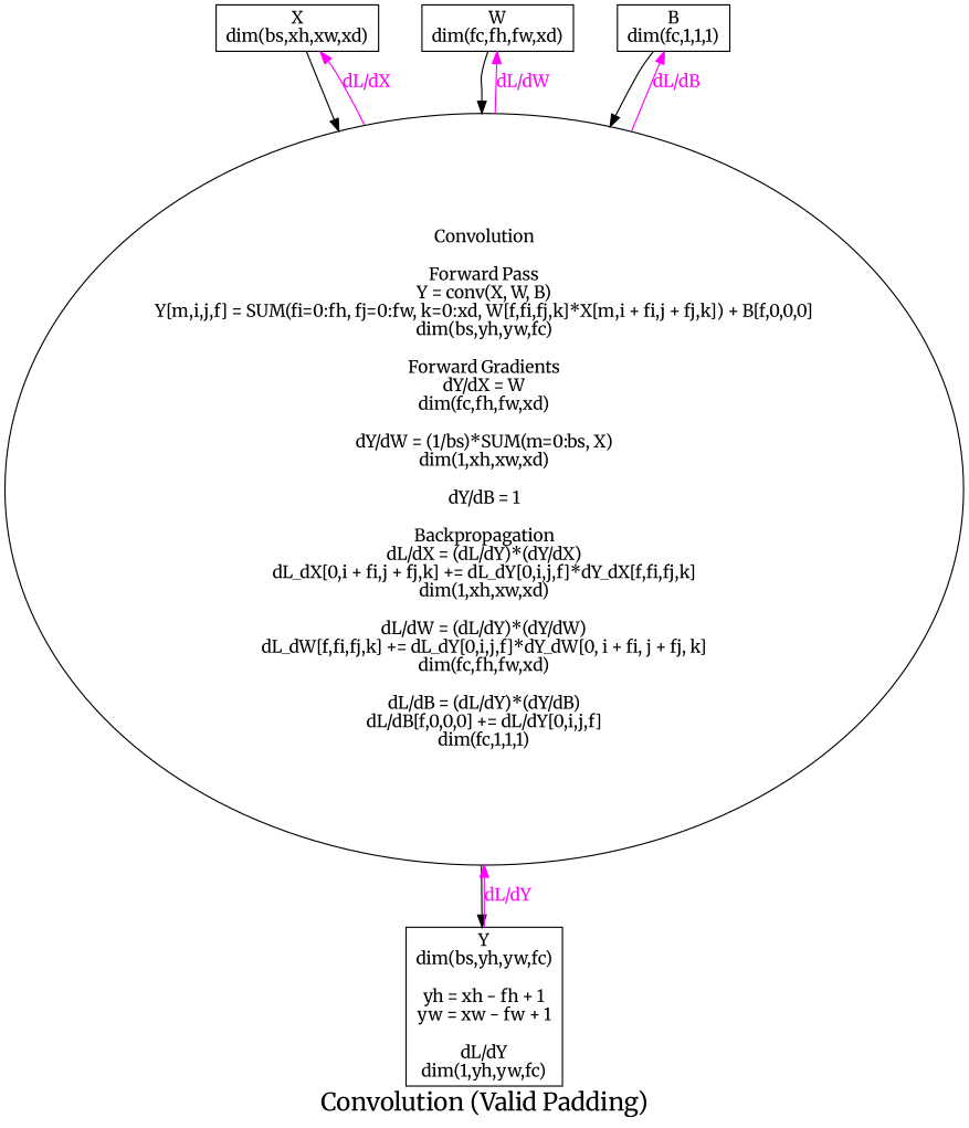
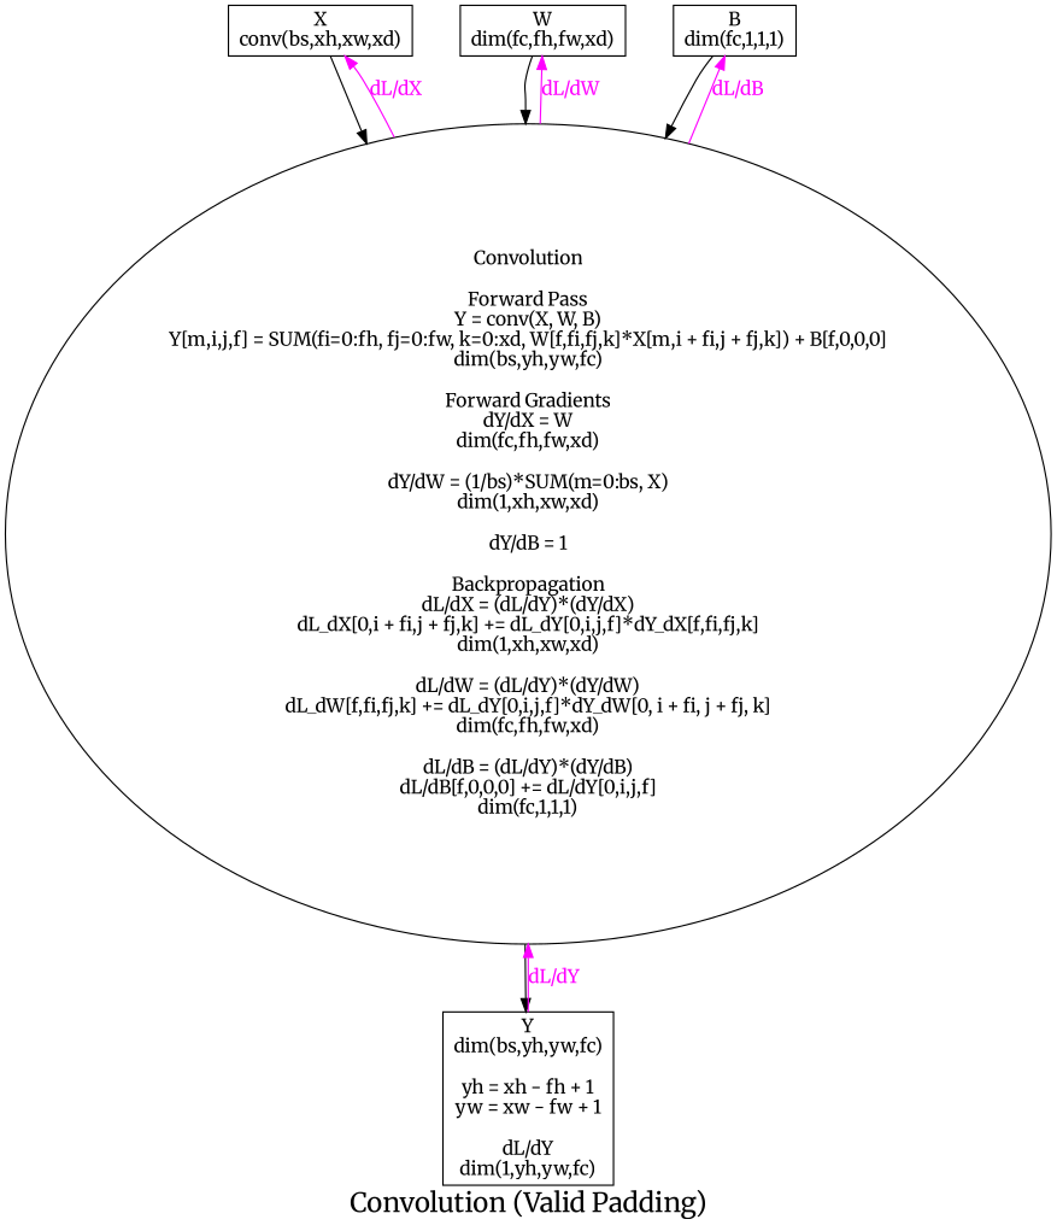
  digraph {
    fontsize=20
    label="Convolution (Valid Padding)"
    fontname=Merriweather
    node [shape=box fontname=Merriweather]
    edge [fontname=Merriweather]
-   n1 [label="X\ndim(bs,xh,xw,xd)"]
+   n1 [label="X\nconv(bs,xh,xw,xd)"]
    n2 [label="W\ndim(fc,fh,fw,xd)"]
    n3 [label="B\ndim(fc,1,1,1)"]
    n4 [label="Convolution\n\nForward Pass\nY = conv(X, W, B)\nY[m,i,j,f] = SUM(fi=0:fh, fj=0:fw, k=0:xd, W[f,fi,fj,k]*X[m,i + fi,j + fj,k]) + B[f,0,0,0]\ndim(bs,yh,yw,fc)\n\nForward Gradients\ndY/dX = W\ndim(fc,fh,fw,xd)\n\ndY/dW = (1/bs)*SUM(m=0:bs, X)\ndim(1,xh,xw,xd)\n\ndY/dB = 1\n\nBackpropagation\ndL/dX = (dL/dY)*(dY/dX)\ndL_dX[0,i + fi,j + fj,k] += dL_dY[0,i,j,f]*dY_dX[f,fi,fj,k]\ndim(1,xh,xw,xd)\n\ndL/dW = (dL/dY)*(dY/dW)\ndL_dW[f,fi,fj,k] += dL_dY[0,i,j,f]*dY_dW[0, i + fi, j + fj, k]\ndim(fc,fh,fw,xd)\n\ndL/dB = (dL/dY)*(dY/dB)\ndL/dB[f,0,0,0] += dL/dY[0,i,j,f]\ndim(fc,1,1,1)" shape=""]
    n5 [label="Y\ndim(bs,yh,yw,fc)\n\nyh = xh - fh + 1\nyw = xw - fw + 1\n\ndL/dY\ndim(1,yh,yw,fc)"]
    subgraph sub_1 {
      rank=same
      n1
      n2
    }
    subgraph sub_2 {
      rank=same
      n2
      n3
    }
    n1 -> n2 [style=invis]
    n1 -> n4
    n2 -> n3 [style=invis]
    n2 -> n4
    n3 -> n4
    n4 -> n1 [color=magenta fontcolor=magenta label="dL/dX"]
    n4 -> n2 [color=magenta fontcolor=magenta label="dL/dW"]
    n4 -> n3 [color=magenta fontcolor=magenta label="dL/dB"]
    n4 -> n5
    n5 -> n4 [color=magenta fontcolor=magenta label="dL/dY"]
  }
